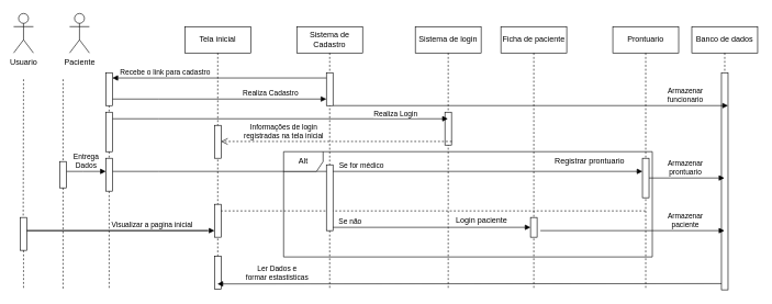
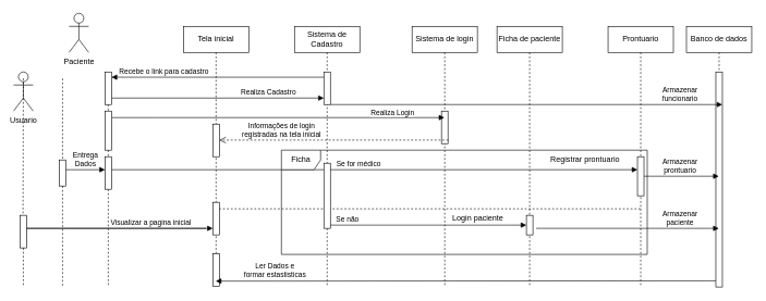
  <mxCell id="0" />
  <mxCell id="1" parent="0" />
  <mxCell id="2" value="Tela inicial" style="shape=umlLifeline;perimeter=lifelinePerimeter;whiteSpace=wrap;html=1;container=0;dropTarget=0;collapsible=0;recursiveResize=0;outlineConnect=0;portConstraint=eastwest;newEdgeStyle={&quot;edgeStyle&quot;:&quot;elbowEdgeStyle&quot;,&quot;elbow&quot;:&quot;vertical&quot;,&quot;curved&quot;:0,&quot;rounded&quot;:0};" vertex="1" parent="1"><mxGeometry x="280" y="40" width="100" height="400" as="geometry" /></mxCell>
  <mxCell id="3" value="" style="html=1;points=[];perimeter=orthogonalPerimeter;outlineConnect=0;targetShapes=umlLifeline;portConstraint=eastwest;newEdgeStyle={&quot;edgeStyle&quot;:&quot;elbowEdgeStyle&quot;,&quot;elbow&quot;:&quot;vertical&quot;,&quot;curved&quot;:0,&quot;rounded&quot;:0};" vertex="1" parent="2"><mxGeometry x="45" y="150" width="10" height="50" as="geometry" /></mxCell>
  <mxCell id="4" value="" style="html=1;points=[];perimeter=orthogonalPerimeter;outlineConnect=0;targetShapes=umlLifeline;portConstraint=eastwest;newEdgeStyle={&quot;edgeStyle&quot;:&quot;elbowEdgeStyle&quot;,&quot;elbow&quot;:&quot;vertical&quot;,&quot;curved&quot;:0,&quot;rounded&quot;:0};" vertex="1" parent="2"><mxGeometry x="45" y="349" width="10" height="50" as="geometry" /></mxCell>
  <mxCell id="5" value="Sistema de&lt;br&gt;Cadastro" style="shape=umlLifeline;perimeter=lifelinePerimeter;whiteSpace=wrap;html=1;container=0;dropTarget=0;collapsible=0;recursiveResize=0;outlineConnect=0;portConstraint=eastwest;newEdgeStyle={&quot;edgeStyle&quot;:&quot;elbowEdgeStyle&quot;,&quot;elbow&quot;:&quot;vertical&quot;,&quot;curved&quot;:0,&quot;rounded&quot;:0};" vertex="1" parent="1"><mxGeometry x="450" y="40" width="100" height="400" as="geometry" /></mxCell>
  <mxCell id="6" value="" style="html=1;points=[];perimeter=orthogonalPerimeter;outlineConnect=0;targetShapes=umlLifeline;portConstraint=eastwest;newEdgeStyle={&quot;edgeStyle&quot;:&quot;elbowEdgeStyle&quot;,&quot;elbow&quot;:&quot;vertical&quot;,&quot;curved&quot;:0,&quot;rounded&quot;:0};" vertex="1" parent="5"><mxGeometry x="45" y="70" width="10" height="50" as="geometry" /></mxCell>
  <mxCell id="7" value="Sistema de login" style="shape=umlLifeline;perimeter=lifelinePerimeter;whiteSpace=wrap;html=1;container=0;dropTarget=0;collapsible=0;recursiveResize=0;outlineConnect=0;portConstraint=eastwest;newEdgeStyle={&quot;edgeStyle&quot;:&quot;elbowEdgeStyle&quot;,&quot;elbow&quot;:&quot;vertical&quot;,&quot;curved&quot;:0,&quot;rounded&quot;:0};" vertex="1" parent="1"><mxGeometry x="630" y="40" width="100" height="400" as="geometry" /></mxCell>
  <mxCell id="8" value="" style="html=1;points=[];perimeter=orthogonalPerimeter;outlineConnect=0;targetShapes=umlLifeline;portConstraint=eastwest;newEdgeStyle={&quot;edgeStyle&quot;:&quot;elbowEdgeStyle&quot;,&quot;elbow&quot;:&quot;vertical&quot;,&quot;curved&quot;:0,&quot;rounded&quot;:0};" vertex="1" parent="7"><mxGeometry x="45" y="130" width="10" height="50" as="geometry" /></mxCell>
  <mxCell id="9" value="Ficha de paciente" style="shape=umlLifeline;perimeter=lifelinePerimeter;whiteSpace=wrap;html=1;container=0;dropTarget=0;collapsible=0;recursiveResize=0;outlineConnect=0;portConstraint=eastwest;newEdgeStyle={&quot;edgeStyle&quot;:&quot;elbowEdgeStyle&quot;,&quot;elbow&quot;:&quot;vertical&quot;,&quot;curved&quot;:0,&quot;rounded&quot;:0};" vertex="1" parent="1"><mxGeometry x="760" y="40" width="100" height="400" as="geometry" /></mxCell>
  <mxCell id="10" value="" style="html=1;points=[];perimeter=orthogonalPerimeter;outlineConnect=0;targetShapes=umlLifeline;portConstraint=eastwest;newEdgeStyle={&quot;edgeStyle&quot;:&quot;elbowEdgeStyle&quot;,&quot;elbow&quot;:&quot;vertical&quot;,&quot;curved&quot;:0,&quot;rounded&quot;:0};" vertex="1" parent="9"><mxGeometry x="45" y="290" width="10" height="30" as="geometry" /></mxCell>
  <mxCell id="11" value="Prontuario" style="shape=umlLifeline;perimeter=lifelinePerimeter;whiteSpace=wrap;html=1;container=0;dropTarget=0;collapsible=0;recursiveResize=0;outlineConnect=0;portConstraint=eastwest;newEdgeStyle={&quot;edgeStyle&quot;:&quot;elbowEdgeStyle&quot;,&quot;elbow&quot;:&quot;vertical&quot;,&quot;curved&quot;:0,&quot;rounded&quot;:0};" vertex="1" parent="1"><mxGeometry x="930" y="40" width="100" height="400" as="geometry" /></mxCell>
  <mxCell id="12" value="" style="html=1;points=[];perimeter=orthogonalPerimeter;outlineConnect=0;targetShapes=umlLifeline;portConstraint=eastwest;newEdgeStyle={&quot;edgeStyle&quot;:&quot;elbowEdgeStyle&quot;,&quot;elbow&quot;:&quot;vertical&quot;,&quot;curved&quot;:0,&quot;rounded&quot;:0};" vertex="1" parent="11"><mxGeometry x="45" y="200" width="10" height="60" as="geometry" /></mxCell>
  <mxCell id="13" value="Recebe o link para cadastro" style="html=1;verticalAlign=bottom;endArrow=block;edgeStyle=elbowEdgeStyle;elbow=vertical;curved=0;rounded=0;entryX=1;entryY=0;entryDx=0;entryDy=5;entryPerimeter=0;" edge="1" parent="1" source="6"><mxGeometry x="0.508" relative="1" as="geometry"><mxPoint x="490" y="115" as="sourcePoint" /><Array as="points" /><mxPoint x="170" y="117.5" as="targetPoint" /><mxPoint as="offset" /></mxGeometry></mxCell>
  <mxCell id="14" value="&lt;div&gt;Realiza Cadastro&lt;/div&gt;" style="html=1;verticalAlign=bottom;endArrow=block;edgeStyle=elbowEdgeStyle;elbow=vertical;curved=0;rounded=0;exitX=1;exitY=0;exitDx=0;exitDy=5;exitPerimeter=0;" edge="1" parent="1" target="6"><mxGeometry x="0.477" relative="1" as="geometry"><mxPoint x="170" y="150" as="sourcePoint" /><Array as="points"><mxPoint x="240" y="150" /></Array><mxPoint x="340" y="150.5" as="targetPoint" /><mxPoint as="offset" /></mxGeometry></mxCell>
  <mxCell id="15" value="&lt;div&gt;Paciente&lt;/div&gt;&lt;div&gt;&lt;br&gt;&lt;/div&gt;" style="shape=umlActor;verticalLabelPosition=bottom;verticalAlign=top;html=1;" vertex="1" parent="1"><mxGeometry x="105" y="20" width="30" height="60" as="geometry" /></mxCell>
  <mxCell id="16" value="" style="html=1;points=[[0,0,0,0,5],[0,1,0,0,-5],[1,0,0,0,5],[1,1,0,0,-5]];perimeter=orthogonalPerimeter;outlineConnect=0;targetShapes=umlLifeline;portConstraint=eastwest;newEdgeStyle={&quot;curved&quot;:0,&quot;rounded&quot;:0};" vertex="1" parent="1"><mxGeometry x="30" y="330" width="10" height="50" as="geometry" /></mxCell>
- <mxCell id="17" value="Usuario" style="shape=umlActor;verticalLabelPosition=bottom;verticalAlign=top;html=1;" vertex="1" parent="1"><mxGeometry x="20" y="20" width="30" height="60" as="geometry" /></mxCell>
+ <mxCell id="17" value="Usuario" style="shape=umlActor;verticalLabelPosition=bottom;verticalAlign=top;html=1;" vertex="1" parent="1"><mxGeometry x="20" y="110" width="30" height="60" as="geometry" /></mxCell>
  <mxCell id="18" value="Visualizar a pagina inicial" style="html=1;verticalAlign=bottom;endArrow=block;edgeStyle=elbowEdgeStyle;elbow=horizontal;curved=0;rounded=0;" edge="1" parent="1"><mxGeometry x="0.661" relative="1" as="geometry"><mxPoint x="315" y="350" as="sourcePoint" /><Array as="points"><mxPoint x="40" y="350" /></Array><mxPoint x="325" y="350" as="targetPoint" /><mxPoint as="offset" /></mxGeometry></mxCell>
  <mxCell id="19" value="Entrega&lt;br&gt;Dados" style="html=1;verticalAlign=bottom;endArrow=block;edgeStyle=elbowEdgeStyle;elbow=vertical;curved=0;rounded=0;" edge="1" parent="1" source="36" target="32"><mxGeometry relative="1" as="geometry"><mxPoint x="100" y="295" as="sourcePoint" /><Array as="points"><mxPoint x="125" y="260" /><mxPoint x="125" y="260" /></Array><mxPoint x="170" y="290" as="targetPoint" /><mxPoint as="offset" /></mxGeometry></mxCell>
  <mxCell id="20" value="Realiza Login" style="html=1;verticalAlign=bottom;endArrow=block;edgeStyle=elbowEdgeStyle;elbow=vertical;curved=0;rounded=0;exitX=1;exitY=0;exitDx=0;exitDy=5;exitPerimeter=0;" edge="1" parent="1"><mxGeometry x="0.688" relative="1" as="geometry"><mxPoint x="170" y="180" as="sourcePoint" /><Array as="points"><mxPoint x="240" y="180" /></Array><mxPoint x="679.5" y="180" as="targetPoint" /><mxPoint y="1" as="offset" /></mxGeometry></mxCell>
  <mxCell id="21" value="Informações de login &lt;br&gt;registradas na tela inicial" style="html=1;verticalAlign=bottom;endArrow=open;dashed=1;endSize=8;edgeStyle=elbowEdgeStyle;elbow=vertical;curved=0;rounded=0;" edge="1" parent="1" target="3"><mxGeometry x="0.463" relative="1" as="geometry"><mxPoint x="340" y="210" as="targetPoint" /><Array as="points"><mxPoint x="610.5" y="214.5" /></Array><mxPoint x="685.5" y="214.5" as="sourcePoint" /><mxPoint as="offset" /></mxGeometry></mxCell>
  <mxCell id="22" value="Se for médico" style="html=1;verticalAlign=bottom;endArrow=block;edgeStyle=elbowEdgeStyle;elbow=vertical;curved=0;rounded=0;" edge="1" parent="1" source="32" target="12"><mxGeometry x="-0.062" relative="1" as="geometry"><mxPoint x="190" y="270" as="sourcePoint" /><Array as="points"><mxPoint x="240" y="260" /></Array><mxPoint x="679.5" y="260" as="targetPoint" /><mxPoint as="offset" /></mxGeometry></mxCell>
  <mxCell id="23" value="Registrar prontuario" style="text;whiteSpace=wrap;html=1;" vertex="1" parent="1"><mxGeometry x="840" y="230" width="110" height="40" as="geometry" /></mxCell>
- <mxCell id="24" value="Alt" style="shape=umlFrame;whiteSpace=wrap;html=1;pointerEvents=0;" vertex="1" parent="1"><mxGeometry x="430" y="230" width="560" height="160" as="geometry" /></mxCell>
+ <mxCell id="24" value="Ficha" style="shape=umlFrame;whiteSpace=wrap;html=1;pointerEvents=0;" vertex="1" parent="1"><mxGeometry x="430" y="230" width="560" height="160" as="geometry" /></mxCell>
  <mxCell id="25" value="" style="html=1;verticalAlign=bottom;endArrow=none;dashed=1;endSize=8;edgeStyle=elbowEdgeStyle;elbow=vertical;curved=0;rounded=0;endFill=0;" edge="1" parent="1" target="2"><mxGeometry x="0.476" relative="1" as="geometry"><mxPoint x="360" y="320" as="targetPoint" /><Array as="points"><mxPoint x="440.5" y="320" /></Array><mxPoint x="979.5" y="320" as="sourcePoint" /><mxPoint as="offset" /></mxGeometry></mxCell>
  <mxCell id="26" value="Se não" style="html=1;verticalAlign=bottom;endArrow=block;edgeStyle=elbowEdgeStyle;elbow=vertical;curved=0;rounded=0;" edge="1" parent="1" source="5" target="10"><mxGeometry x="-0.8" relative="1" as="geometry"><mxPoint x="520" y="350" as="sourcePoint" /><Array as="points" /><mxPoint x="780" y="350" as="targetPoint" /><mxPoint as="offset" /></mxGeometry></mxCell>
  <mxCell id="27" value="Login paciente" style="text;whiteSpace=wrap;html=1;" vertex="1" parent="1"><mxGeometry x="690" y="320" width="100" height="40" as="geometry" /></mxCell>
  <mxCell id="28" value="" style="html=1;points=[];perimeter=orthogonalPerimeter;outlineConnect=0;targetShapes=umlLifeline;portConstraint=eastwest;newEdgeStyle={&quot;edgeStyle&quot;:&quot;elbowEdgeStyle&quot;,&quot;elbow&quot;:&quot;vertical&quot;,&quot;curved&quot;:0,&quot;rounded&quot;:0};" vertex="1" parent="1"><mxGeometry x="495" y="250" width="10" height="100" as="geometry" /></mxCell>
  <mxCell id="29" value="" style="endArrow=none;html=1;rounded=0;dashed=1;" edge="1" parent="1" source="32"><mxGeometry relative="1" as="geometry"><mxPoint x="164.5" y="120" as="sourcePoint" /><mxPoint x="165" y="440" as="targetPoint" /></mxGeometry></mxCell>
  <mxCell id="30" value="" style="resizable=0;html=1;whiteSpace=wrap;align=right;verticalAlign=bottom;" connectable="0" vertex="1" parent="29"><mxGeometry x="1" relative="1" as="geometry" /></mxCell>
  <mxCell id="31" value="" style="endArrow=none;html=1;rounded=0;dashed=1;" edge="1" parent="1" source="42" target="32"><mxGeometry relative="1" as="geometry"><mxPoint x="164.5" y="120" as="sourcePoint" /><mxPoint x="165" y="400" as="targetPoint" /></mxGeometry></mxCell>
  <mxCell id="32" value="" style="html=1;points=[];perimeter=orthogonalPerimeter;outlineConnect=0;targetShapes=umlLifeline;portConstraint=eastwest;newEdgeStyle={&quot;edgeStyle&quot;:&quot;elbowEdgeStyle&quot;,&quot;elbow&quot;:&quot;vertical&quot;,&quot;curved&quot;:0,&quot;rounded&quot;:0};" vertex="1" parent="1"><mxGeometry x="160" y="240" width="10" height="50" as="geometry" /></mxCell>
  <mxCell id="33" value="" style="endArrow=none;html=1;rounded=0;dashed=1;" edge="1" parent="1"><mxGeometry relative="1" as="geometry"><mxPoint x="35" y="120" as="sourcePoint" /><mxPoint x="34.5" y="330" as="targetPoint" /></mxGeometry></mxCell>
  <mxCell id="34" value="" style="resizable=0;html=1;whiteSpace=wrap;align=right;verticalAlign=bottom;" connectable="0" vertex="1" parent="33"><mxGeometry x="1" relative="1" as="geometry" /></mxCell>
  <mxCell id="35" value="" style="html=1;points=[];perimeter=orthogonalPerimeter;outlineConnect=0;targetShapes=umlLifeline;portConstraint=eastwest;newEdgeStyle={&quot;edgeStyle&quot;:&quot;elbowEdgeStyle&quot;,&quot;elbow&quot;:&quot;vertical&quot;,&quot;curved&quot;:0,&quot;rounded&quot;:0};" vertex="1" parent="1"><mxGeometry x="325" y="310" width="10" height="50" as="geometry" /></mxCell>
  <mxCell id="36" value="" style="html=1;points=[[0,0,0,0,5],[0,1,0,0,-5],[1,0,0,0,5],[1,1,0,0,-5]];perimeter=orthogonalPerimeter;outlineConnect=0;targetShapes=umlLifeline;portConstraint=eastwest;newEdgeStyle={&quot;curved&quot;:0,&quot;rounded&quot;:0};" vertex="1" parent="1"><mxGeometry x="90" y="245" width="10" height="40" as="geometry" /></mxCell>
  <mxCell id="37" value="" style="endArrow=none;html=1;rounded=0;dashed=1;" edge="1" parent="1" source="36"><mxGeometry relative="1" as="geometry"><mxPoint x="95" y="220" as="sourcePoint" /><mxPoint x="95" y="440" as="targetPoint" /></mxGeometry></mxCell>
  <mxCell id="38" value="" style="resizable=0;html=1;whiteSpace=wrap;align=right;verticalAlign=bottom;" connectable="0" vertex="1" parent="37"><mxGeometry x="1" relative="1" as="geometry" /></mxCell>
  <mxCell id="39" value="" style="endArrow=none;html=1;rounded=0;dashed=1;" edge="1" parent="1" target="36"><mxGeometry relative="1" as="geometry"><mxPoint x="95" y="120" as="sourcePoint" /><mxPoint x="94.5" y="160" as="targetPoint" /></mxGeometry></mxCell>
  <mxCell id="40" value="" style="resizable=0;html=1;whiteSpace=wrap;align=right;verticalAlign=bottom;" connectable="0" vertex="1" parent="39"><mxGeometry x="1" relative="1" as="geometry" /></mxCell>
  <mxCell id="41" value="" style="endArrow=none;html=1;rounded=0;dashed=1;" edge="1" parent="1" source="44" target="42"><mxGeometry relative="1" as="geometry"><mxPoint x="164.5" y="120" as="sourcePoint" /><mxPoint x="165" y="240" as="targetPoint" /></mxGeometry></mxCell>
  <mxCell id="42" value="" style="html=1;points=[[0,0,0,0,5],[0,1,0,0,-5],[1,0,0,0,5],[1,1,0,0,-5]];perimeter=orthogonalPerimeter;outlineConnect=0;targetShapes=umlLifeline;portConstraint=eastwest;newEdgeStyle={&quot;curved&quot;:0,&quot;rounded&quot;:0};" vertex="1" parent="1"><mxGeometry x="160" y="170" width="10" height="60" as="geometry" /></mxCell>
  <mxCell id="43" value="" style="endArrow=none;html=1;rounded=0;dashed=1;" edge="1" parent="1" target="44"><mxGeometry relative="1" as="geometry"><mxPoint x="164.5" y="120" as="sourcePoint" /><mxPoint x="165" y="190" as="targetPoint" /></mxGeometry></mxCell>
  <mxCell id="44" value="" style="html=1;points=[];perimeter=orthogonalPerimeter;outlineConnect=0;targetShapes=umlLifeline;portConstraint=eastwest;newEdgeStyle={&quot;edgeStyle&quot;:&quot;elbowEdgeStyle&quot;,&quot;elbow&quot;:&quot;vertical&quot;,&quot;curved&quot;:0,&quot;rounded&quot;:0};" vertex="1" parent="1"><mxGeometry x="160" y="110" width="10" height="50" as="geometry" /></mxCell>
  <mxCell id="45" value="Banco de dados" style="shape=umlLifeline;perimeter=lifelinePerimeter;whiteSpace=wrap;html=1;container=0;dropTarget=0;collapsible=0;recursiveResize=0;outlineConnect=0;portConstraint=eastwest;newEdgeStyle={&quot;edgeStyle&quot;:&quot;elbowEdgeStyle&quot;,&quot;elbow&quot;:&quot;vertical&quot;,&quot;curved&quot;:0,&quot;rounded&quot;:0};" vertex="1" parent="1"><mxGeometry x="1050" y="40" width="100" height="400" as="geometry" /></mxCell>
  <mxCell id="46" value="" style="html=1;points=[];perimeter=orthogonalPerimeter;outlineConnect=0;targetShapes=umlLifeline;portConstraint=eastwest;newEdgeStyle={&quot;edgeStyle&quot;:&quot;elbowEdgeStyle&quot;,&quot;elbow&quot;:&quot;vertical&quot;,&quot;curved&quot;:0,&quot;rounded&quot;:0};" vertex="1" parent="45"><mxGeometry x="45" y="70" width="10" height="330" as="geometry" /></mxCell>
  <mxCell id="47" value="Armazenar &lt;br&gt;paciente" style="html=1;verticalAlign=bottom;endArrow=block;edgeStyle=elbowEdgeStyle;elbow=vertical;curved=0;rounded=0;exitX=1.5;exitY=0.667;exitDx=0;exitDy=0;exitPerimeter=0;" edge="1" parent="1" source="10" target="45"><mxGeometry x="0.574" relative="1" as="geometry"><mxPoint x="840" y="350" as="sourcePoint" /><Array as="points" /><mxPoint x="1080" y="350" as="targetPoint" /><mxPoint as="offset" /></mxGeometry></mxCell>
  <mxCell id="48" value="Armazenar &lt;br&gt;prontuario" style="html=1;verticalAlign=bottom;endArrow=block;edgeStyle=elbowEdgeStyle;elbow=vertical;curved=0;rounded=0;" edge="1" parent="1" source="12" target="45"><mxGeometry x="-0.039" relative="1" as="geometry"><mxPoint x="1000" y="285" as="sourcePoint" /><Array as="points" /><mxPoint x="1080" y="285" as="targetPoint" /><mxPoint as="offset" /></mxGeometry></mxCell>
  <mxCell id="49" value="Armazenar &lt;br&gt;funcionario" style="html=1;verticalAlign=bottom;endArrow=block;edgeStyle=elbowEdgeStyle;elbow=vertical;curved=0;rounded=0;" edge="1" parent="1"><mxGeometry x="0.783" relative="1" as="geometry"><mxPoint x="505" y="160" as="sourcePoint" /><Array as="points" /><mxPoint x="1105" y="160" as="targetPoint" /><mxPoint as="offset" /></mxGeometry></mxCell>
  <mxCell id="50" value="" style="endArrow=none;html=1;rounded=0;dashed=1;" edge="1" parent="1" source="16"><mxGeometry relative="1" as="geometry"><mxPoint x="35" y="400" as="sourcePoint" /><mxPoint x="35" y="440" as="targetPoint" /></mxGeometry></mxCell>
  <mxCell id="51" value="" style="resizable=0;html=1;whiteSpace=wrap;align=right;verticalAlign=bottom;" connectable="0" vertex="1" parent="50"><mxGeometry x="1" relative="1" as="geometry" /></mxCell>
  <mxCell id="52" value="Ler Dados e&lt;br&gt;formar estastisticas" style="html=1;verticalAlign=bottom;endArrow=block;edgeStyle=elbowEdgeStyle;elbow=vertical;curved=0;rounded=0;" edge="1" parent="1" target="2"><mxGeometry x="0.764" y="-1" relative="1" as="geometry"><mxPoint x="1095" y="430.5" as="sourcePoint" /><Array as="points" /><mxPoint x="770" y="430" as="targetPoint" /><mxPoint as="offset" /></mxGeometry></mxCell>
